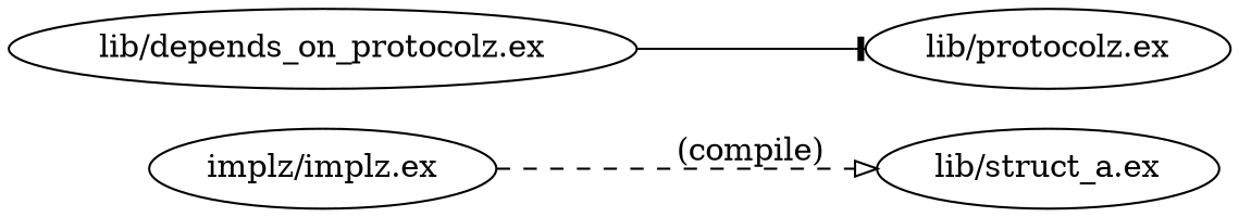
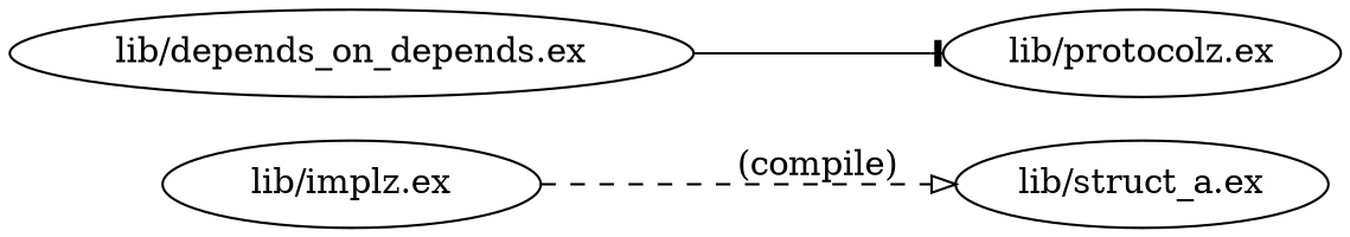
  digraph {
    rankdir=LR
-   "lib/implz.ex" [label="implz/implz.ex"]
+   "lib/implz.ex"
    "lib/struct_a.ex"
-   "lib/depends_on_protocolz.ex"
+   "lib/depends_on_protocolz.ex" [label="lib/depends_on_depends.ex"]
    "lib/protocolz.ex"
    "lib/implz.ex" -> "lib/struct_a.ex" [arrowhead=onormal label="(compile)" style=dashed]
    "lib/depends_on_protocolz.ex" -> "lib/protocolz.ex" [arrowhead=tee style=solid]
  }
